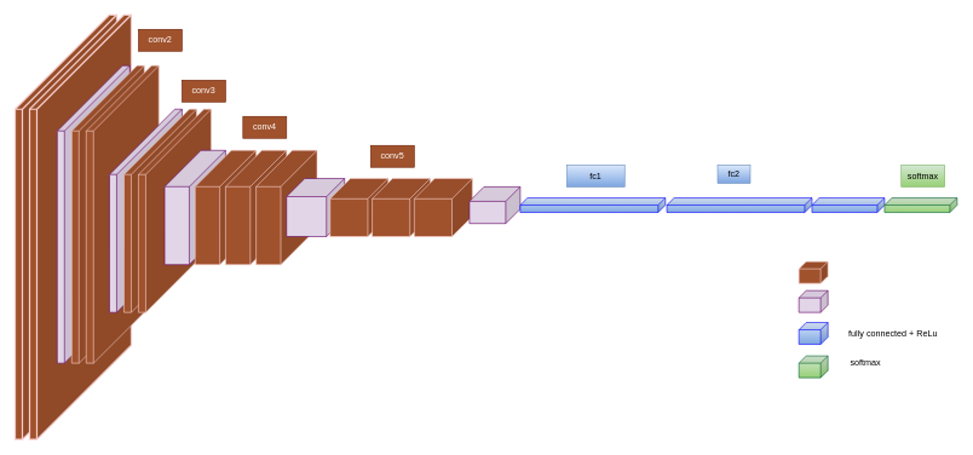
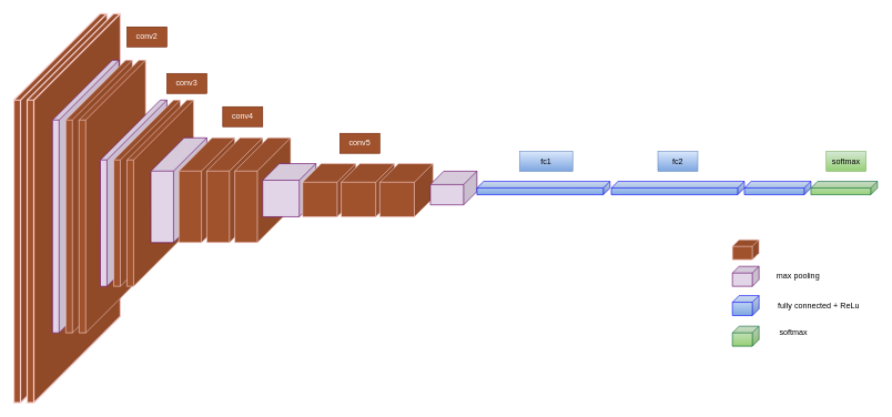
  <mxCell id="0" />
  <mxCell id="1" parent="0" />
  <mxCell id="2" value="" style="shape=cube;whiteSpace=wrap;html=1;boundedLbl=1;backgroundOutline=1;darkOpacity=0.05;darkOpacity2=0.1;flipH=1;size=130;fillColor=#a0522d;strokeColor=#F8CECC;fontColor=#ffffff;strokeWidth=2;" vertex="1" parent="1"><mxGeometry x="20" y="20" width="140" height="585" as="geometry" /></mxCell>
  <mxCell id="3" value="" style="shape=cube;whiteSpace=wrap;html=1;boundedLbl=1;backgroundOutline=1;darkOpacity=0.05;darkOpacity2=0.1;flipH=1;size=130;fillColor=#a0522d;fontColor=#ffffff;strokeColor=#F8CECC;strokeWidth=2;" vertex="1" parent="1"><mxGeometry x="40" y="20" width="140" height="585" as="geometry" /></mxCell>
  <mxCell id="4" value="" style="shape=cube;whiteSpace=wrap;html=1;boundedLbl=1;backgroundOutline=1;darkOpacity=0.05;darkOpacity2=0.1;flipH=1;size=90;fillColor=#e1d5e7;strokeColor=#660066;strokeWidth=1;" vertex="1" parent="1"><mxGeometry x="78" y="90" width="100" height="410" as="geometry" /></mxCell>
  <mxCell id="5" value="" style="shape=cube;whiteSpace=wrap;html=1;boundedLbl=1;backgroundOutline=1;darkOpacity=0.05;darkOpacity2=0.1;flipH=1;size=90;strokeColor=#F8CECC;fillColor=#a0522d;fontColor=#ffffff;" vertex="1" parent="1"><mxGeometry x="98" y="90" width="100" height="410" as="geometry" /></mxCell>
  <mxCell id="6" value="" style="shape=cube;whiteSpace=wrap;html=1;boundedLbl=1;backgroundOutline=1;darkOpacity=0.05;darkOpacity2=0.1;flipH=1;size=90;strokeColor=#F8CECC;fillColor=#a0522d;fontColor=#ffffff;strokeWidth=1;" vertex="1" parent="1"><mxGeometry x="118" y="90" width="100" height="410" as="geometry" /></mxCell>
  <mxCell id="7" value="conv2" style="text;html=1;strokeColor=#6D1F00;fillColor=#a0522d;align=center;verticalAlign=middle;whiteSpace=wrap;rounded=0;fontColor=#ffffff;" vertex="1" parent="1"><mxGeometry x="190" y="40" width="60" height="30" as="geometry" /></mxCell>
  <mxCell id="8" value="" style="shape=cube;whiteSpace=wrap;html=1;boundedLbl=1;backgroundOutline=1;darkOpacity=0.05;darkOpacity2=0.1;flipH=1;size=90;fillColor=#e1d5e7;strokeColor=#660066;strokeWidth=1;" vertex="1" parent="1"><mxGeometry x="150" y="150" width="100" height="280" as="geometry" /></mxCell>
  <mxCell id="9" value="" style="shape=cube;whiteSpace=wrap;html=1;boundedLbl=1;backgroundOutline=1;darkOpacity=0.05;darkOpacity2=0.1;flipH=1;size=90;strokeColor=#F8CECC;fillColor=#a0522d;fontColor=#ffffff;" vertex="1" parent="1"><mxGeometry x="170" y="150" width="100" height="280" as="geometry" /></mxCell>
  <mxCell id="10" value="" style="shape=cube;whiteSpace=wrap;html=1;boundedLbl=1;backgroundOutline=1;darkOpacity=0.05;darkOpacity2=0.1;flipH=1;size=90;strokeColor=#F8CECC;fillColor=#a0522d;fontColor=#ffffff;strokeWidth=1;" vertex="1" parent="1"><mxGeometry x="190" y="150" width="100" height="280" as="geometry" /></mxCell>
  <mxCell id="11" value="" style="shape=cube;whiteSpace=wrap;html=1;boundedLbl=1;backgroundOutline=1;darkOpacity=0.05;darkOpacity2=0.1;flipH=1;size=50;fillColor=#e1d5e7;strokeColor=#660066;" vertex="1" parent="1"><mxGeometry x="226" y="206.75" width="84" height="157.5" as="geometry" /></mxCell>
  <mxCell id="12" value="" style="shape=cube;whiteSpace=wrap;html=1;boundedLbl=1;backgroundOutline=1;darkOpacity=0.05;darkOpacity2=0.1;flipH=1;size=50;fillColor=#a0522d;fontColor=#ffffff;strokeColor=#F8CECC;strokeWidth=1;" vertex="1" parent="1"><mxGeometry x="268" y="206.75" width="84" height="157.5" as="geometry" /></mxCell>
  <mxCell id="13" value="" style="shape=cube;whiteSpace=wrap;html=1;boundedLbl=1;backgroundOutline=1;darkOpacity=0.05;darkOpacity2=0.1;flipH=1;size=50;fillColor=#a0522d;fontColor=#ffffff;strokeColor=#F8CECC;strokeWidth=1;" vertex="1" parent="1"><mxGeometry x="310" y="206.75" width="84" height="157.5" as="geometry" /></mxCell>
  <mxCell id="14" value="" style="shape=cube;whiteSpace=wrap;html=1;boundedLbl=1;backgroundOutline=1;darkOpacity=0.05;darkOpacity2=0.1;flipH=1;size=50;fillColor=#a0522d;fontColor=#ffffff;strokeColor=#F8CECC;" vertex="1" parent="1"><mxGeometry x="352" y="206.75" width="84" height="157.5" as="geometry" /></mxCell>
  <mxCell id="15" value="" style="shape=cube;whiteSpace=wrap;html=1;boundedLbl=1;backgroundOutline=1;darkOpacity=0.05;darkOpacity2=0.1;flipH=1;size=25;fillColor=#e1d5e7;strokeColor=#660066;" vertex="1" parent="1"><mxGeometry x="394" y="245.5" width="80" height="80" as="geometry" /></mxCell>
  <mxCell id="16" value="" style="shape=cube;whiteSpace=wrap;html=1;boundedLbl=1;backgroundOutline=1;darkOpacity=0.05;darkOpacity2=0.1;flipH=1;size=28;fillColor=#a0522d;fontColor=#ffffff;strokeColor=#F8CECC;" vertex="1" parent="1"><mxGeometry x="454" y="245.5" width="80" height="80" as="geometry" /></mxCell>
  <mxCell id="17" value="" style="shape=cube;whiteSpace=wrap;html=1;boundedLbl=1;backgroundOutline=1;darkOpacity=0.05;darkOpacity2=0.1;flipH=1;size=28;fillColor=#a0522d;fontColor=#ffffff;strokeColor=#F8CECC;" vertex="1" parent="1"><mxGeometry x="512" y="245.5" width="80" height="80" as="geometry" /></mxCell>
  <mxCell id="18" value="" style="shape=cube;whiteSpace=wrap;html=1;boundedLbl=1;backgroundOutline=1;darkOpacity=0.05;darkOpacity2=0.1;flipH=1;size=28;fillColor=#A0522D;fontColor=#ffffff;strokeColor=#F8CECC;" vertex="1" parent="1"><mxGeometry x="570" y="245.5" width="80" height="80" as="geometry" /></mxCell>
  <mxCell id="19" value="" style="shape=cube;whiteSpace=wrap;html=1;boundedLbl=1;backgroundOutline=1;darkOpacity=0.05;darkOpacity2=0.1;flipH=1;size=20;flipV=0;fillColor=#e1d5e7;strokeColor=#660066;" vertex="1" parent="1"><mxGeometry x="646" y="257" width="70" height="50.5" as="geometry" /></mxCell>
  <mxCell id="20" value="" style="shape=cube;whiteSpace=wrap;html=1;boundedLbl=1;backgroundOutline=1;darkOpacity=0.05;darkOpacity2=0.1;flipH=1;size=10;flipV=0;fillColor=#dae8fc;strokeColor=#0000FF;gradientColor=#7ea6e0;" vertex="1" parent="1"><mxGeometry x="716" y="272.25" width="200" height="20" as="geometry" /></mxCell>
  <mxCell id="21" value="" style="shape=cube;whiteSpace=wrap;html=1;boundedLbl=1;backgroundOutline=1;darkOpacity=0.05;darkOpacity2=0.1;flipH=1;size=10;flipV=0;fillColor=#dae8fc;gradientColor=#7ea6e0;strokeColor=#0000FF;" vertex="1" parent="1"><mxGeometry x="918" y="272.25" width="200" height="20" as="geometry" /></mxCell>
  <mxCell id="22" value="" style="shape=cube;whiteSpace=wrap;html=1;boundedLbl=1;backgroundOutline=1;darkOpacity=0.05;darkOpacity2=0.1;flipH=1;size=10;flipV=0;fillColor=#dae8fc;gradientColor=#7ea6e0;strokeColor=#0000FF;" vertex="1" parent="1"><mxGeometry x="1118" y="272.25" width="100" height="20" as="geometry" /></mxCell>
  <mxCell id="23" value="" style="shape=cube;whiteSpace=wrap;html=1;boundedLbl=1;backgroundOutline=1;darkOpacity=0.05;darkOpacity2=0.1;flipH=1;size=10;flipV=0;fillColor=#d5e8d4;gradientColor=#97d077;strokeColor=#006633;" vertex="1" parent="1"><mxGeometry x="1218" y="272.25" width="100" height="20" as="geometry" /></mxCell>
  <mxCell id="24" value="conv3" style="text;html=1;strokeColor=#6D1F00;fillColor=#a0522d;align=center;verticalAlign=middle;whiteSpace=wrap;rounded=0;fontColor=#ffffff;" vertex="1" parent="1"><mxGeometry x="250" y="110" width="60" height="30" as="geometry" /></mxCell>
  <mxCell id="25" value="conv4" style="text;html=1;strokeColor=#6D1F00;fillColor=#a0522d;align=center;verticalAlign=middle;whiteSpace=wrap;rounded=0;fontColor=#ffffff;" vertex="1" parent="1"><mxGeometry x="334" y="160" width="60" height="30" as="geometry" /></mxCell>
  <mxCell id="26" value="conv5" style="text;html=1;strokeColor=#6D1F00;fillColor=#a0522d;align=center;verticalAlign=middle;whiteSpace=wrap;rounded=0;fontColor=#ffffff;" vertex="1" parent="1"><mxGeometry x="510" y="200" width="60" height="30" as="geometry" /></mxCell>
  <mxCell id="27" value="fc1" style="text;html=1;strokeColor=#6c8ebf;fillColor=#dae8fc;align=center;verticalAlign=middle;whiteSpace=wrap;rounded=0;gradientColor=#7ea6e0;" vertex="1" parent="1"><mxGeometry x="780" y="227" width="80" height="30" as="geometry" /></mxCell>
- <mxCell id="28" value="fc2" style="text;html=1;strokeColor=#6c8ebf;fillColor=#dae8fc;align=center;verticalAlign=middle;whiteSpace=wrap;rounded=0;gradientColor=#7ea6e0;" vertex="1" parent="1"><mxGeometry x="988" y="227" width="45" height="25" as="geometry" /></mxCell>
+ <mxCell id="28" value="fc2" style="text;html=1;strokeColor=#6c8ebf;fillColor=#dae8fc;align=center;verticalAlign=middle;whiteSpace=wrap;rounded=0;gradientColor=#7ea6e0;" vertex="1" parent="1"><mxGeometry x="988" y="227" width="60" height="30" as="geometry" /></mxCell>
  <mxCell id="29" value="softmax" style="text;html=1;strokeColor=#82b366;fillColor=#d5e8d4;align=center;verticalAlign=middle;whiteSpace=wrap;rounded=0;gradientColor=#97d077;" vertex="1" parent="1"><mxGeometry x="1241" y="227" width="60" height="30" as="geometry" /></mxCell>
  <mxCell id="30" value="" style="shape=cube;whiteSpace=wrap;html=1;boundedLbl=1;backgroundOutline=1;darkOpacity=0.05;darkOpacity2=0.1;flipH=1;size=10;fillColor=#a0522d;fontColor=#ffffff;strokeColor=#F8CECC;" vertex="1" parent="1"><mxGeometry x="1100" y="360" width="40" height="30" as="geometry" /></mxCell>
  <mxCell id="31" value="" style="shape=cube;whiteSpace=wrap;html=1;boundedLbl=1;backgroundOutline=1;darkOpacity=0.05;darkOpacity2=0.1;flipH=1;size=10;flipV=0;fillColor=#e1d5e7;strokeColor=#660066;" vertex="1" parent="1"><mxGeometry x="1100" y="400" width="40" height="30" as="geometry" /></mxCell>
  <mxCell id="32" value="" style="shape=cube;whiteSpace=wrap;html=1;boundedLbl=1;backgroundOutline=1;darkOpacity=0.05;darkOpacity2=0.1;flipH=1;size=10;flipV=0;fillColor=#dae8fc;strokeColor=#0000FF;gradientColor=#7ea6e0;" vertex="1" parent="1"><mxGeometry x="1100" y="444" width="40" height="30" as="geometry" /></mxCell>
  <mxCell id="33" value="" style="shape=cube;whiteSpace=wrap;html=1;boundedLbl=1;backgroundOutline=1;darkOpacity=0.05;darkOpacity2=0.1;flipH=1;size=10;flipV=0;fillColor=#d5e8d4;gradientColor=#97d077;strokeColor=#006633;" vertex="1" parent="1"><mxGeometry x="1100" y="490" width="40" height="30" as="geometry" /></mxCell>
+ <mxCell id="34" value="max pooling" style="text;html=1;strokeColor=none;fillColor=none;align=center;verticalAlign=middle;whiteSpace=wrap;rounded=0;" vertex="1" parent="1"><mxGeometry x="1158" y="400" width="82" height="30" as="geometry" /></mxCell>
  <mxCell id="35" value="fully connected + ReLu" style="text;html=1;strokeColor=none;fillColor=none;align=center;verticalAlign=middle;whiteSpace=wrap;rounded=0;" vertex="1" parent="1"><mxGeometry x="1155" y="444" width="150" height="30" as="geometry" /></mxCell>
  <mxCell id="36" value="softmax" style="text;html=1;strokeColor=none;fillColor=none;align=center;verticalAlign=middle;whiteSpace=wrap;rounded=0;" vertex="1" parent="1"><mxGeometry x="1151" y="484" width="82" height="30" as="geometry" /></mxCell>
